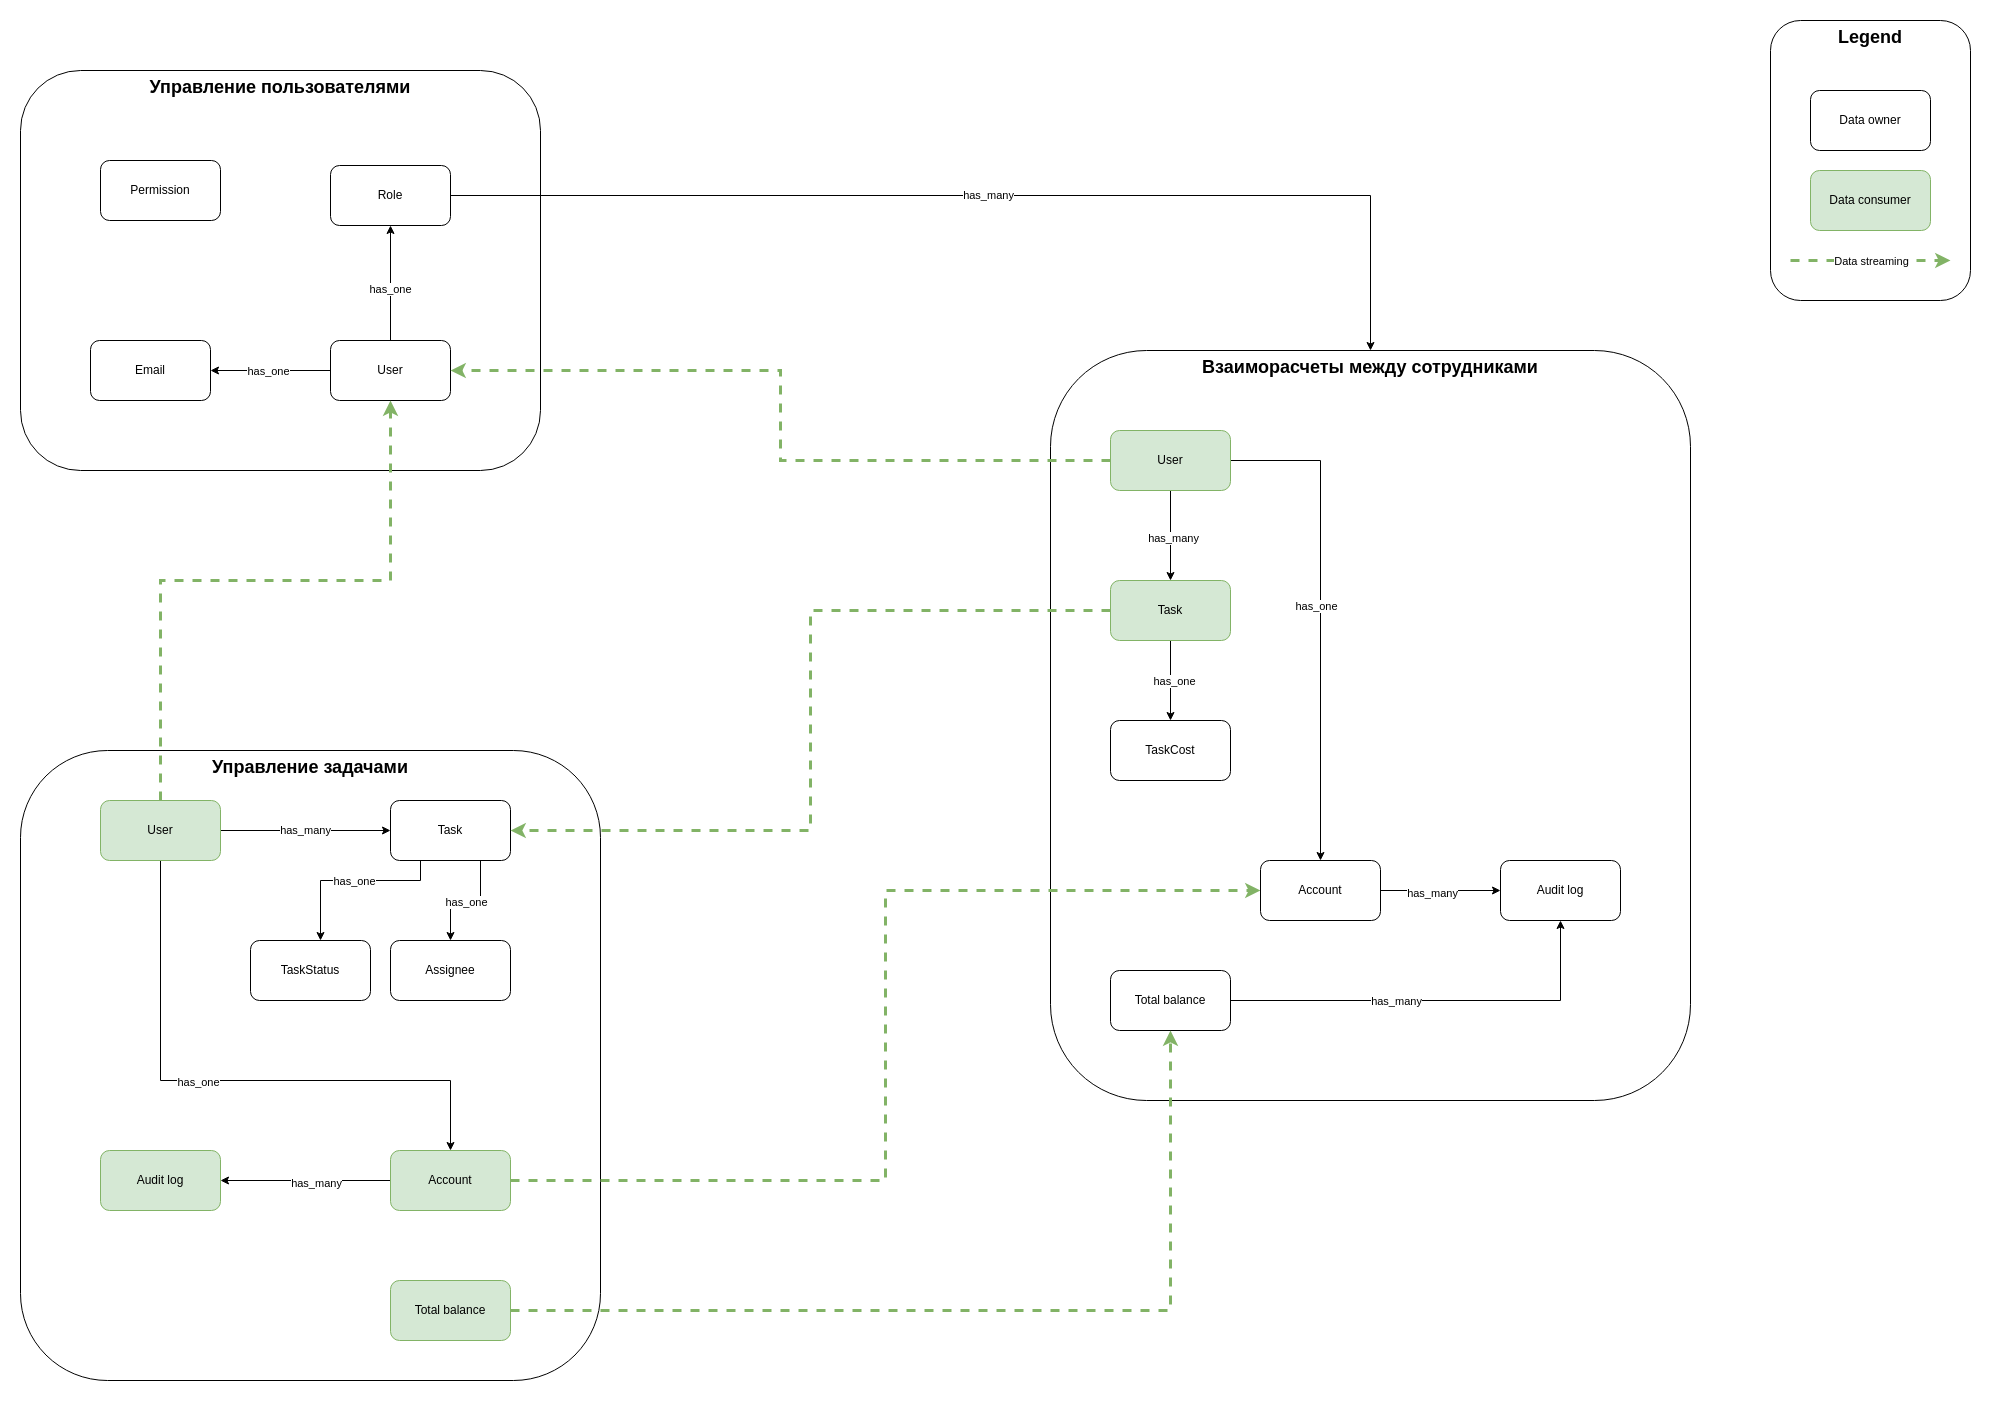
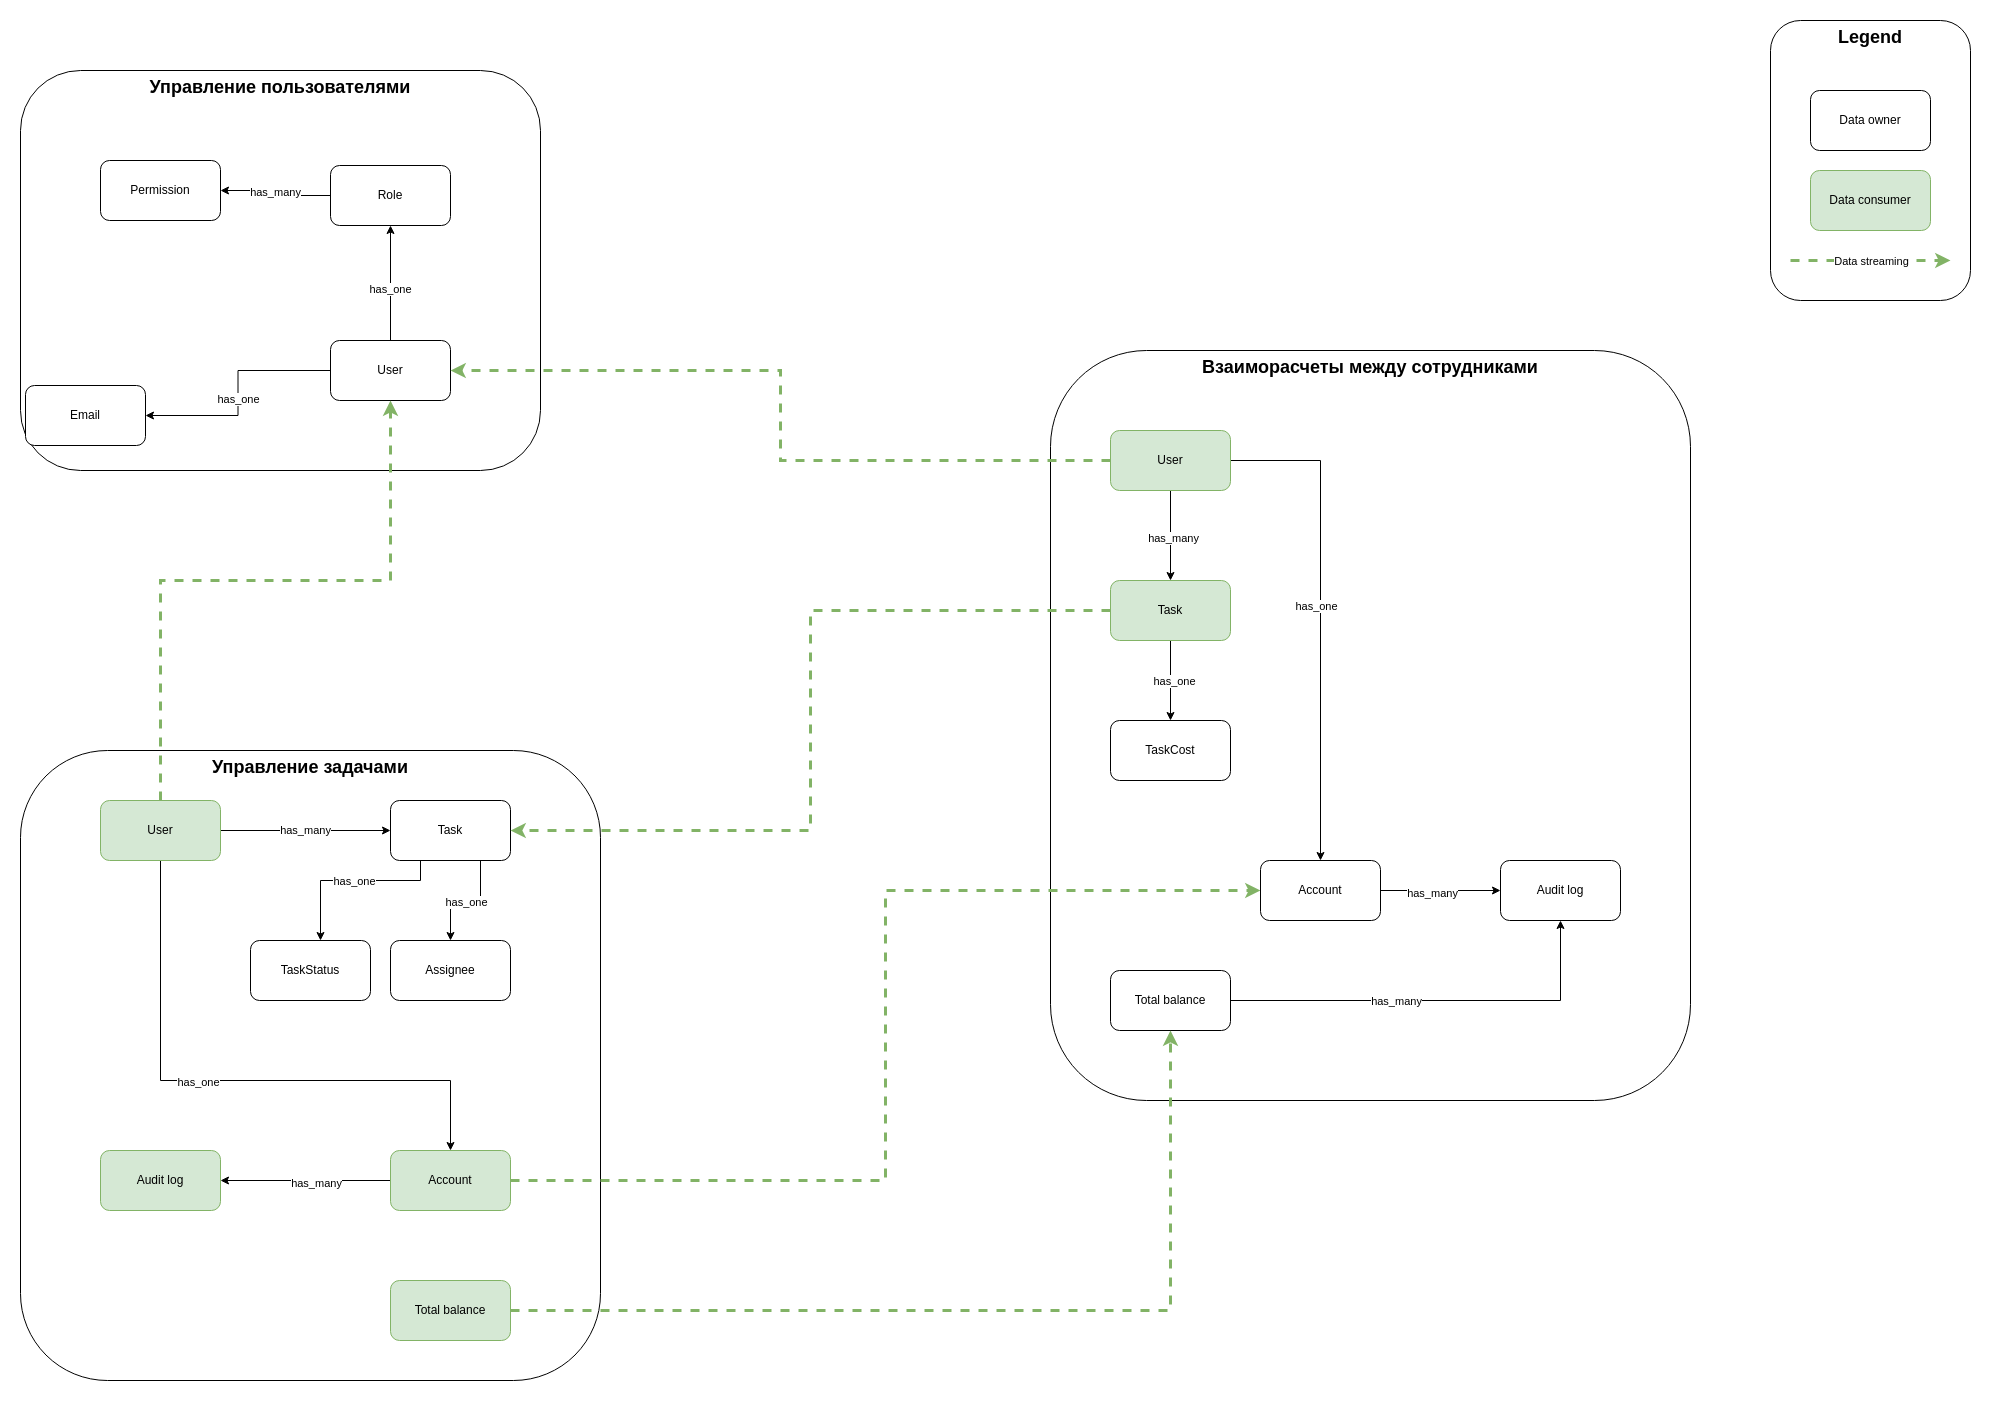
  <mxCell id="0" />
  <mxCell id="1" parent="0" />
  <mxCell id="2" value="Legend" style="rounded=1;whiteSpace=wrap;html=1;verticalAlign=top;fontSize=18;fontStyle=1" vertex="1" parent="1"><mxGeometry x="1770" y="20" width="200" height="280" as="geometry" /></mxCell>
  <mxCell id="3" value="Взаиморасчеты между сотрудниками" style="rounded=1;whiteSpace=wrap;html=1;verticalAlign=top;fontSize=18;fontStyle=1" vertex="1" parent="1"><mxGeometry x="1050" y="350" width="640" height="750" as="geometry" /></mxCell>
  <mxCell id="4" value="Управление задачами" style="rounded=1;whiteSpace=wrap;html=1;verticalAlign=top;fontSize=18;fontStyle=1" vertex="1" parent="1"><mxGeometry x="20" y="750" width="580" height="630" as="geometry" /></mxCell>
  <mxCell id="5" value="Управление пользователями" style="rounded=1;whiteSpace=wrap;html=1;verticalAlign=top;fontSize=18;fontStyle=1" vertex="1" parent="1"><mxGeometry x="20" y="70" width="520" height="400" as="geometry" /></mxCell>
  <mxCell id="6" value="" style="edgeStyle=orthogonalEdgeStyle;rounded=0;orthogonalLoop=1;jettySize=auto;html=1;" edge="1" parent="1" source="10" target="12"><mxGeometry relative="1" as="geometry" /></mxCell>
  <mxCell id="7" value="has_one" style="edgeLabel;html=1;align=center;verticalAlign=middle;resizable=0;points=[];" vertex="1" connectable="0" parent="6"><mxGeometry x="-0.089" y="1" relative="1" as="geometry"><mxPoint as="offset" /></mxGeometry></mxCell>
  <mxCell id="8" value="" style="edgeStyle=orthogonalEdgeStyle;rounded=0;orthogonalLoop=1;jettySize=auto;html=1;" edge="1" parent="1" source="10" target="31"><mxGeometry relative="1" as="geometry" /></mxCell>
  <mxCell id="9" value="has_one" style="edgeLabel;html=1;align=center;verticalAlign=middle;resizable=0;points=[];" vertex="1" connectable="0" parent="8"><mxGeometry x="0.056" relative="1" as="geometry"><mxPoint as="offset" /></mxGeometry></mxCell>
  <mxCell id="10" value="User" style="rounded=1;whiteSpace=wrap;html=1;" vertex="1" parent="1"><mxGeometry x="330" y="340" width="120" height="60" as="geometry" /></mxCell>
- <mxCell id="11" value="has_many" style="edgeStyle=orthogonalEdgeStyle;rounded=0;orthogonalLoop=1;jettySize=auto;html=1;" edge="1" parent="1" source="12" target="3"><mxGeometry relative="1" as="geometry" /></mxCell>
+ <mxCell id="11" value="has_many" style="edgeStyle=orthogonalEdgeStyle;rounded=0;orthogonalLoop=1;jettySize=auto;html=1;" edge="1" parent="1" source="12" target="13"><mxGeometry relative="1" as="geometry" /></mxCell>
  <mxCell id="12" value="Role" style="rounded=1;whiteSpace=wrap;html=1;" vertex="1" parent="1"><mxGeometry x="330" y="165" width="120" height="60" as="geometry" /></mxCell>
  <mxCell id="13" value="Permission" style="rounded=1;whiteSpace=wrap;html=1;" vertex="1" parent="1"><mxGeometry x="100" y="160" width="120" height="60" as="geometry" /></mxCell>
  <mxCell id="14" value="has_many" style="edgeStyle=orthogonalEdgeStyle;rounded=0;orthogonalLoop=1;jettySize=auto;html=1;" edge="1" parent="1" source="18" target="23"><mxGeometry relative="1" as="geometry" /></mxCell>
  <mxCell id="15" value="" style="edgeStyle=orthogonalEdgeStyle;rounded=0;orthogonalLoop=1;jettySize=auto;html=1;" edge="1" parent="1" source="18" target="27"><mxGeometry relative="1" as="geometry"><Array as="points"><mxPoint x="160" y="1080" /><mxPoint x="450" y="1080" /></Array></mxGeometry></mxCell>
  <mxCell id="16" value="has_one" style="edgeLabel;html=1;align=center;verticalAlign=middle;resizable=0;points=[];" vertex="1" connectable="0" parent="15"><mxGeometry x="-0.114" y="-1" relative="1" as="geometry"><mxPoint as="offset" /></mxGeometry></mxCell>
  <mxCell id="17" style="edgeStyle=orthogonalEdgeStyle;rounded=0;orthogonalLoop=1;jettySize=auto;html=1;entryX=0.5;entryY=1;entryDx=0;entryDy=0;fillColor=#d5e8d4;strokeColor=#82b366;strokeWidth=3;dashed=1;" edge="1" parent="1" source="18" target="10"><mxGeometry relative="1" as="geometry"><Array as="points"><mxPoint x="160" y="580" /><mxPoint x="390" y="580" /></Array></mxGeometry></mxCell>
  <mxCell id="18" value="User" style="rounded=1;whiteSpace=wrap;html=1;fillColor=#d5e8d4;strokeColor=#82b366;" vertex="1" parent="1"><mxGeometry x="100" y="800" width="120" height="60" as="geometry" /></mxCell>
  <mxCell id="19" value="" style="edgeStyle=orthogonalEdgeStyle;rounded=0;orthogonalLoop=1;jettySize=auto;html=1;exitX=0.25;exitY=1;exitDx=0;exitDy=0;" edge="1" parent="1" source="23" target="29"><mxGeometry relative="1" as="geometry"><Array as="points"><mxPoint x="420" y="880" /><mxPoint x="320" y="880" /></Array></mxGeometry></mxCell>
  <mxCell id="20" value="has_one" style="edgeLabel;html=1;align=center;verticalAlign=middle;resizable=0;points=[];" vertex="1" connectable="0" parent="19"><mxGeometry x="-0.028" relative="1" as="geometry"><mxPoint as="offset" /></mxGeometry></mxCell>
  <mxCell id="21" value="" style="edgeStyle=orthogonalEdgeStyle;rounded=0;orthogonalLoop=1;jettySize=auto;html=1;exitX=0.75;exitY=1;exitDx=0;exitDy=0;" edge="1" parent="1" source="23" target="30"><mxGeometry relative="1" as="geometry" /></mxCell>
  <mxCell id="22" value="has_one" style="edgeLabel;html=1;align=center;verticalAlign=middle;resizable=0;points=[];" vertex="1" connectable="0" parent="21"><mxGeometry x="-0.003" y="1" relative="1" as="geometry"><mxPoint as="offset" /></mxGeometry></mxCell>
  <mxCell id="23" value="Task" style="rounded=1;whiteSpace=wrap;html=1;" vertex="1" parent="1"><mxGeometry x="390" y="800" width="120" height="60" as="geometry" /></mxCell>
  <mxCell id="24" value="" style="edgeStyle=orthogonalEdgeStyle;rounded=0;orthogonalLoop=1;jettySize=auto;html=1;" edge="1" parent="1" source="27" target="28"><mxGeometry relative="1" as="geometry" /></mxCell>
  <mxCell id="25" value="has_many" style="edgeLabel;html=1;align=center;verticalAlign=middle;resizable=0;points=[];" vertex="1" connectable="0" parent="24"><mxGeometry x="-0.114" y="2" relative="1" as="geometry"><mxPoint as="offset" /></mxGeometry></mxCell>
  <mxCell id="26" style="edgeStyle=orthogonalEdgeStyle;rounded=0;orthogonalLoop=1;jettySize=auto;html=1;entryX=0;entryY=0.5;entryDx=0;entryDy=0;strokeWidth=3;dashed=1;fillColor=#d5e8d4;strokeColor=#82b366;" edge="1" parent="1" source="27" target="45"><mxGeometry relative="1" as="geometry" /></mxCell>
  <mxCell id="27" value="Account" style="rounded=1;whiteSpace=wrap;html=1;fillColor=#d5e8d4;strokeColor=#82b366;" vertex="1" parent="1"><mxGeometry x="390" y="1150" width="120" height="60" as="geometry" /></mxCell>
  <mxCell id="28" value="Audit log" style="rounded=1;whiteSpace=wrap;html=1;fillColor=#d5e8d4;strokeColor=#82b366;" vertex="1" parent="1"><mxGeometry x="100" y="1150" width="120" height="60" as="geometry" /></mxCell>
  <mxCell id="29" value="TaskStatus" style="rounded=1;whiteSpace=wrap;html=1;" vertex="1" parent="1"><mxGeometry x="250" y="940" width="120" height="60" as="geometry" /></mxCell>
  <mxCell id="30" value="Assignee" style="rounded=1;whiteSpace=wrap;html=1;" vertex="1" parent="1"><mxGeometry x="390" y="940" width="120" height="60" as="geometry" /></mxCell>
- <mxCell id="31" value="Email" style="rounded=1;whiteSpace=wrap;html=1;" vertex="1" parent="1"><mxGeometry x="90" y="340" width="120" height="60" as="geometry" /></mxCell>
+ <mxCell id="31" value="Email" style="rounded=1;whiteSpace=wrap;html=1;" vertex="1" parent="1"><mxGeometry x="25" y="385" width="120" height="60" as="geometry" /></mxCell>
  <mxCell id="32" value="" style="edgeStyle=orthogonalEdgeStyle;rounded=0;orthogonalLoop=1;jettySize=auto;html=1;" edge="1" parent="1" source="37" target="41"><mxGeometry relative="1" as="geometry" /></mxCell>
  <mxCell id="33" value="has_many" style="edgeLabel;html=1;align=center;verticalAlign=middle;resizable=0;points=[];" vertex="1" connectable="0" parent="32"><mxGeometry x="0.015" y="2" relative="1" as="geometry"><mxPoint y="1" as="offset" /></mxGeometry></mxCell>
  <mxCell id="34" style="edgeStyle=orthogonalEdgeStyle;rounded=0;orthogonalLoop=1;jettySize=auto;html=1;" edge="1" parent="1" source="37" target="45"><mxGeometry relative="1" as="geometry" /></mxCell>
  <mxCell id="35" value="has_one" style="edgeLabel;html=1;align=center;verticalAlign=middle;resizable=0;points=[];" vertex="1" connectable="0" parent="34"><mxGeometry x="-0.045" y="-5" relative="1" as="geometry"><mxPoint y="1" as="offset" /></mxGeometry></mxCell>
  <mxCell id="36" style="edgeStyle=orthogonalEdgeStyle;rounded=0;orthogonalLoop=1;jettySize=auto;html=1;entryX=1;entryY=0.5;entryDx=0;entryDy=0;dashed=1;strokeWidth=3;fillColor=#d5e8d4;strokeColor=#82b366;" edge="1" parent="1" source="37" target="10"><mxGeometry relative="1" as="geometry" /></mxCell>
  <mxCell id="37" value="User" style="rounded=1;whiteSpace=wrap;html=1;fillColor=#d5e8d4;strokeColor=#82b366;" vertex="1" parent="1"><mxGeometry x="1110" y="430" width="120" height="60" as="geometry" /></mxCell>
  <mxCell id="38" value="" style="edgeStyle=orthogonalEdgeStyle;rounded=0;orthogonalLoop=1;jettySize=auto;html=1;" edge="1" parent="1" source="41" target="42"><mxGeometry relative="1" as="geometry" /></mxCell>
  <mxCell id="39" value="has_one" style="edgeLabel;html=1;align=center;verticalAlign=middle;resizable=0;points=[];" vertex="1" connectable="0" parent="38"><mxGeometry x="-0.025" y="3" relative="1" as="geometry"><mxPoint y="1" as="offset" /></mxGeometry></mxCell>
  <mxCell id="40" style="edgeStyle=orthogonalEdgeStyle;rounded=0;orthogonalLoop=1;jettySize=auto;html=1;entryX=1;entryY=0.5;entryDx=0;entryDy=0;dashed=1;strokeWidth=3;fillColor=#d5e8d4;strokeColor=#82b366;" edge="1" parent="1" source="41" target="23"><mxGeometry relative="1" as="geometry" /></mxCell>
  <mxCell id="41" value="Task" style="rounded=1;whiteSpace=wrap;html=1;fillColor=#d5e8d4;strokeColor=#82b366;" vertex="1" parent="1"><mxGeometry x="1110" y="580" width="120" height="60" as="geometry" /></mxCell>
  <mxCell id="42" value="TaskCost" style="rounded=1;whiteSpace=wrap;html=1;" vertex="1" parent="1"><mxGeometry x="1110" y="720" width="120" height="60" as="geometry" /></mxCell>
  <mxCell id="43" value="" style="edgeStyle=orthogonalEdgeStyle;rounded=0;orthogonalLoop=1;jettySize=auto;html=1;" edge="1" parent="1" source="45" target="46"><mxGeometry relative="1" as="geometry" /></mxCell>
  <mxCell id="44" value="has_many" style="edgeLabel;html=1;align=center;verticalAlign=middle;resizable=0;points=[];" vertex="1" connectable="0" parent="43"><mxGeometry x="-0.158" y="-2" relative="1" as="geometry"><mxPoint as="offset" /></mxGeometry></mxCell>
  <mxCell id="45" value="Account" style="rounded=1;whiteSpace=wrap;html=1;" vertex="1" parent="1"><mxGeometry x="1260" y="860" width="120" height="60" as="geometry" /></mxCell>
  <mxCell id="46" value="Audit log" style="rounded=1;whiteSpace=wrap;html=1;" vertex="1" parent="1"><mxGeometry x="1500" y="860" width="120" height="60" as="geometry" /></mxCell>
  <mxCell id="47" style="edgeStyle=orthogonalEdgeStyle;rounded=0;orthogonalLoop=1;jettySize=auto;html=1;" edge="1" parent="1" source="49" target="46"><mxGeometry relative="1" as="geometry" /></mxCell>
  <mxCell id="48" value="has_many" style="edgeLabel;html=1;align=center;verticalAlign=middle;resizable=0;points=[];" vertex="1" connectable="0" parent="47"><mxGeometry x="-0.192" relative="1" as="geometry"><mxPoint x="-1" as="offset" /></mxGeometry></mxCell>
  <mxCell id="49" value="Total balance" style="rounded=1;whiteSpace=wrap;html=1;" vertex="1" parent="1"><mxGeometry x="1110" y="970" width="120" height="60" as="geometry" /></mxCell>
  <mxCell id="50" style="edgeStyle=orthogonalEdgeStyle;rounded=0;orthogonalLoop=1;jettySize=auto;html=1;strokeWidth=3;dashed=1;fillColor=#d5e8d4;strokeColor=#82b366;" edge="1" parent="1" source="51" target="49"><mxGeometry relative="1" as="geometry" /></mxCell>
  <mxCell id="51" value="Total balance" style="rounded=1;whiteSpace=wrap;html=1;fillColor=#d5e8d4;strokeColor=#82b366;" vertex="1" parent="1"><mxGeometry x="390" y="1280" width="120" height="60" as="geometry" /></mxCell>
  <mxCell id="52" value="Data consumer" style="rounded=1;whiteSpace=wrap;html=1;fillColor=#d5e8d4;strokeColor=#82b366;" vertex="1" parent="1"><mxGeometry x="1810" y="170" width="120" height="60" as="geometry" /></mxCell>
  <mxCell id="53" value="Data owner" style="rounded=1;whiteSpace=wrap;html=1;" vertex="1" parent="1"><mxGeometry x="1810" y="90" width="120" height="60" as="geometry" /></mxCell>
  <mxCell id="54" value="" style="endArrow=classic;html=1;rounded=0;strokeWidth=3;dashed=1;fillColor=#d5e8d4;strokeColor=#82b366;" edge="1" parent="1"><mxGeometry width="50" height="50" relative="1" as="geometry"><mxPoint x="1790" y="260" as="sourcePoint" /><mxPoint x="1950" y="260" as="targetPoint" /></mxGeometry></mxCell>
  <mxCell id="55" value="Data streaming" style="edgeLabel;html=1;align=center;verticalAlign=middle;resizable=0;points=[];" vertex="1" connectable="0" parent="54"><mxGeometry x="-0.172" y="4" relative="1" as="geometry"><mxPoint x="14" y="4" as="offset" /></mxGeometry></mxCell>
